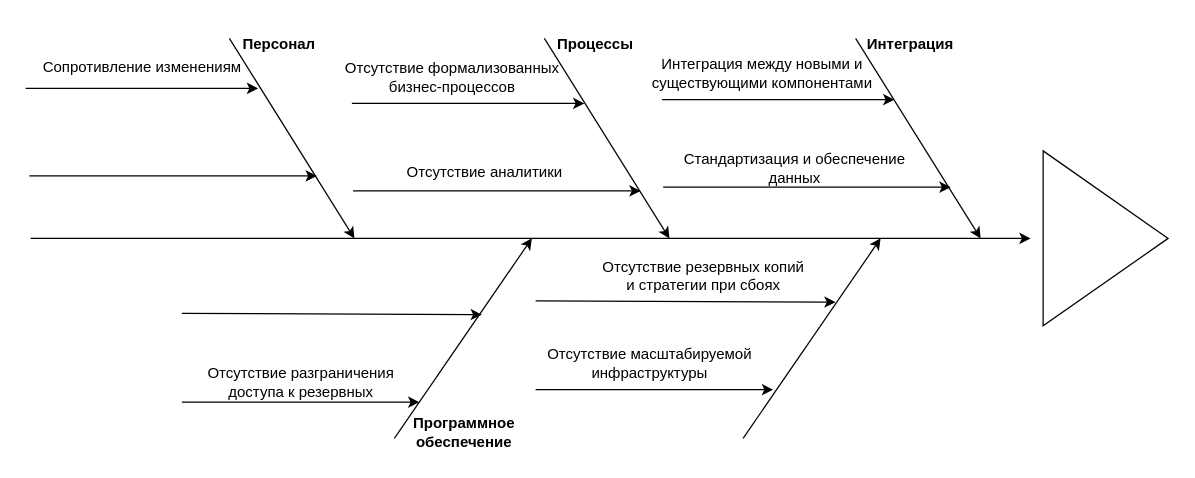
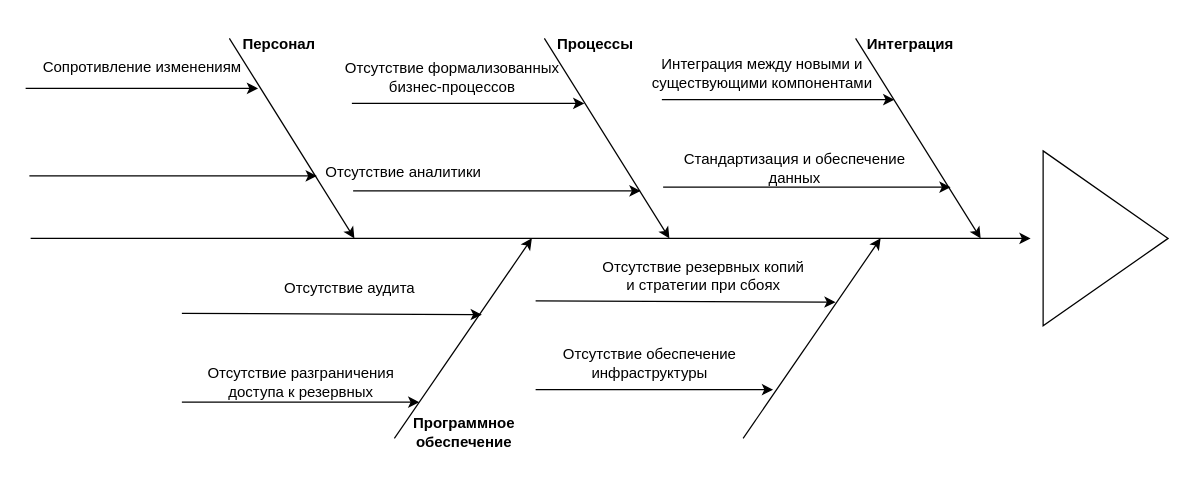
  <mxCell id="0" />
  <mxCell id="1" parent="0" />
  <mxCell id="2" value="" style="endArrow=classic;html=1;rounded=0;" parent="1" edge="1"><mxGeometry width="50" height="50" relative="1" as="geometry"><mxPoint x="24" y="190" as="sourcePoint" /><mxPoint x="824" y="190" as="targetPoint" /></mxGeometry></mxCell>
  <mxCell id="3" value="" style="triangle;whiteSpace=wrap;html=1;" parent="1" vertex="1"><mxGeometry x="834" y="120" width="100" height="140" as="geometry" /></mxCell>
  <mxCell id="4" value="" style="endArrow=classic;html=1;rounded=0;" parent="1" edge="1"><mxGeometry width="50" height="50" relative="1" as="geometry"><mxPoint x="183" y="30" as="sourcePoint" /><mxPoint x="283" y="190" as="targetPoint" /></mxGeometry></mxCell>
  <mxCell id="5" value="" style="endArrow=classic;html=1;rounded=0;" parent="1" edge="1"><mxGeometry width="50" height="50" relative="1" as="geometry"><mxPoint x="435" y="30" as="sourcePoint" /><mxPoint x="535" y="190" as="targetPoint" /></mxGeometry></mxCell>
  <mxCell id="6" value="" style="endArrow=classic;html=1;rounded=0;" parent="1" edge="1"><mxGeometry width="50" height="50" relative="1" as="geometry"><mxPoint x="684" y="30" as="sourcePoint" /><mxPoint x="784" y="190" as="targetPoint" /></mxGeometry></mxCell>
  <mxCell id="7" value="" style="endArrow=classic;html=1;rounded=0;" parent="1" edge="1"><mxGeometry width="50" height="50" relative="1" as="geometry"><mxPoint x="315" y="350" as="sourcePoint" /><mxPoint x="425" y="190" as="targetPoint" /></mxGeometry></mxCell>
  <mxCell id="8" value="" style="endArrow=classic;html=1;rounded=0;" parent="1" edge="1"><mxGeometry width="50" height="50" relative="1" as="geometry"><mxPoint x="594" y="350" as="sourcePoint" /><mxPoint x="704" y="190" as="targetPoint" /></mxGeometry></mxCell>
  <mxCell id="9" value="Персонал" style="text;html=1;align=center;verticalAlign=middle;whiteSpace=wrap;rounded=0;fontStyle=1" parent="1" vertex="1"><mxGeometry x="193" y="20" width="60" height="30" as="geometry" /></mxCell>
  <mxCell id="10" value="Процессы" style="text;html=1;align=center;verticalAlign=middle;whiteSpace=wrap;rounded=0;fontStyle=1" parent="1" vertex="1"><mxGeometry x="446" y="20" width="60" height="30" as="geometry" /></mxCell>
  <mxCell id="11" value="Интеграция" style="text;html=1;align=center;verticalAlign=middle;whiteSpace=wrap;rounded=0;fontStyle=1" parent="1" vertex="1"><mxGeometry x="698" y="20" width="60" height="30" as="geometry" /></mxCell>
  <mxCell id="12" value="Программное&lt;div&gt;обеспечение&lt;/div&gt;" style="text;html=1;align=center;verticalAlign=middle;whiteSpace=wrap;rounded=0;fontStyle=1" parent="1" vertex="1"><mxGeometry x="341" y="330" width="60" height="30" as="geometry" /></mxCell>
  <mxCell id="13" value="" style="endArrow=classic;html=1;rounded=0;" parent="1" edge="1"><mxGeometry width="50" height="50" relative="1" as="geometry"><mxPoint x="20" y="70" as="sourcePoint" /><mxPoint x="206" y="70" as="targetPoint" /></mxGeometry></mxCell>
  <mxCell id="14" value="" style="endArrow=classic;html=1;rounded=0;" parent="1" edge="1"><mxGeometry width="50" height="50" relative="1" as="geometry"><mxPoint x="23" y="140" as="sourcePoint" /><mxPoint x="253" y="140" as="targetPoint" /></mxGeometry></mxCell>
  <mxCell id="15" value="Сопротивление изменениям" style="text;html=1;align=center;verticalAlign=middle;resizable=0;points=[];autosize=1;strokeColor=none;fillColor=none;" parent="1" vertex="1"><mxGeometry x="23" y="38" width="180" height="30" as="geometry" /></mxCell>
  <mxCell id="16" value="" style="endArrow=classic;html=1;rounded=0;" parent="1" edge="1"><mxGeometry width="50" height="50" relative="1" as="geometry"><mxPoint x="281" y="82" as="sourcePoint" /><mxPoint x="467" y="82" as="targetPoint" /></mxGeometry></mxCell>
  <mxCell id="17" value="" style="endArrow=classic;html=1;rounded=0;" parent="1" edge="1"><mxGeometry width="50" height="50" relative="1" as="geometry"><mxPoint x="282" y="152" as="sourcePoint" /><mxPoint x="512" y="152" as="targetPoint" /></mxGeometry></mxCell>
  <mxCell id="18" value="Отсутствие формализованных&lt;div&gt;бизнес-процессов&lt;/div&gt;" style="text;html=1;align=center;verticalAlign=middle;resizable=0;points=[];autosize=1;strokeColor=none;fillColor=none;" parent="1" vertex="1"><mxGeometry x="266" y="41" width="190" height="40" as="geometry" /></mxCell>
- <mxCell id="19" value="Отсутствие аналитики" style="text;html=1;align=center;verticalAlign=middle;resizable=0;points=[];autosize=1;strokeColor=none;fillColor=none;" parent="1" vertex="1"><mxGeometry x="312" y="122" width="150" height="30" as="geometry" /></mxCell>
+ <mxCell id="19" value="Отсутствие аналитики" style="text;html=1;align=center;verticalAlign=middle;resizable=0;points=[];autosize=1;strokeColor=none;fillColor=none;" parent="1" vertex="1"><mxGeometry x="247" y="122" width="150" height="30" as="geometry" /></mxCell>
  <mxCell id="20" value="" style="endArrow=classic;html=1;rounded=0;" parent="1" edge="1"><mxGeometry width="50" height="50" relative="1" as="geometry"><mxPoint x="145" y="250" as="sourcePoint" /><mxPoint x="385" y="251" as="targetPoint" /></mxGeometry></mxCell>
  <mxCell id="21" value="" style="endArrow=classic;html=1;rounded=0;" parent="1" edge="1"><mxGeometry width="50" height="50" relative="1" as="geometry"><mxPoint x="145" y="321" as="sourcePoint" /><mxPoint x="335" y="321" as="targetPoint" /></mxGeometry></mxCell>
+ <mxCell id="22" value="Отсутствие аудита" style="text;html=1;align=center;verticalAlign=middle;resizable=0;points=[];autosize=1;strokeColor=none;fillColor=none;" parent="1" vertex="1"><mxGeometry x="214" y="215" width="130" height="30" as="geometry" /></mxCell>
  <mxCell id="23" value="Отсутствие разграничения&lt;div&gt;доступа к резервных&lt;/div&gt;" style="text;html=1;align=center;verticalAlign=middle;resizable=0;points=[];autosize=1;strokeColor=none;fillColor=none;" parent="1" vertex="1"><mxGeometry x="155" y="285" width="170" height="40" as="geometry" /></mxCell>
  <mxCell id="24" value="" style="endArrow=classic;html=1;rounded=0;" parent="1" edge="1"><mxGeometry width="50" height="50" relative="1" as="geometry"><mxPoint x="428" y="240" as="sourcePoint" /><mxPoint x="668" y="241" as="targetPoint" /></mxGeometry></mxCell>
  <mxCell id="25" value="" style="endArrow=classic;html=1;rounded=0;" parent="1" edge="1"><mxGeometry width="50" height="50" relative="1" as="geometry"><mxPoint x="428" y="311" as="sourcePoint" /><mxPoint x="618" y="311" as="targetPoint" /></mxGeometry></mxCell>
  <mxCell id="26" value="Отсутствие резервных копий&lt;div&gt;и стратегии при сбоях&lt;/div&gt;" style="text;html=1;align=center;verticalAlign=middle;resizable=0;points=[];autosize=1;strokeColor=none;fillColor=none;" parent="1" vertex="1"><mxGeometry x="472" y="200" width="180" height="40" as="geometry" /></mxCell>
- <mxCell id="27" value="Отсутствие масштабируемой&lt;div&gt;инфраструктуры&lt;/div&gt;" style="text;html=1;align=center;verticalAlign=middle;resizable=0;points=[];autosize=1;strokeColor=none;fillColor=none;" parent="1" vertex="1"><mxGeometry x="424" y="270" width="190" height="40" as="geometry" /></mxCell>
+ <mxCell id="27" value="Отсутствие обеспечение&lt;div&gt;инфраструктуры&lt;/div&gt;" style="text;html=1;align=center;verticalAlign=middle;resizable=0;points=[];autosize=1;strokeColor=none;fillColor=none;" parent="1" vertex="1"><mxGeometry x="424" y="270" width="190" height="40" as="geometry" /></mxCell>
  <mxCell id="28" value="" style="endArrow=classic;html=1;rounded=0;" parent="1" edge="1"><mxGeometry width="50" height="50" relative="1" as="geometry"><mxPoint x="529" y="79" as="sourcePoint" /><mxPoint x="715" y="79" as="targetPoint" /></mxGeometry></mxCell>
  <mxCell id="29" value="" style="endArrow=classic;html=1;rounded=0;" parent="1" edge="1"><mxGeometry width="50" height="50" relative="1" as="geometry"><mxPoint x="530" y="149" as="sourcePoint" /><mxPoint x="760" y="149" as="targetPoint" /></mxGeometry></mxCell>
  <mxCell id="30" value="Интеграция между новыми и&lt;div&gt;существующими компонентами&lt;/div&gt;" style="text;html=1;align=center;verticalAlign=middle;resizable=0;points=[];autosize=1;strokeColor=none;fillColor=none;" parent="1" vertex="1"><mxGeometry x="509" y="38" width="200" height="40" as="geometry" /></mxCell>
  <mxCell id="31" value="Стандартизация и обеспечение&lt;div&gt;данных&lt;/div&gt;" style="text;html=1;align=center;verticalAlign=middle;resizable=0;points=[];autosize=1;strokeColor=none;fillColor=none;" parent="1" vertex="1"><mxGeometry x="550" y="114" width="170" height="40" as="geometry" /></mxCell>
